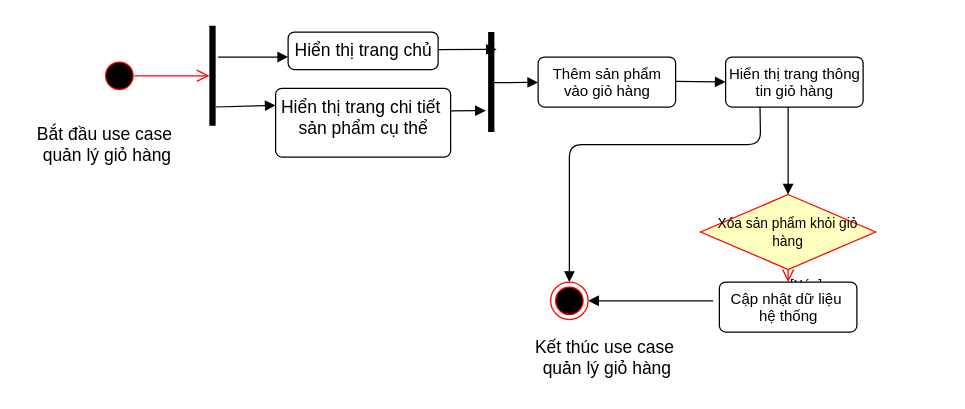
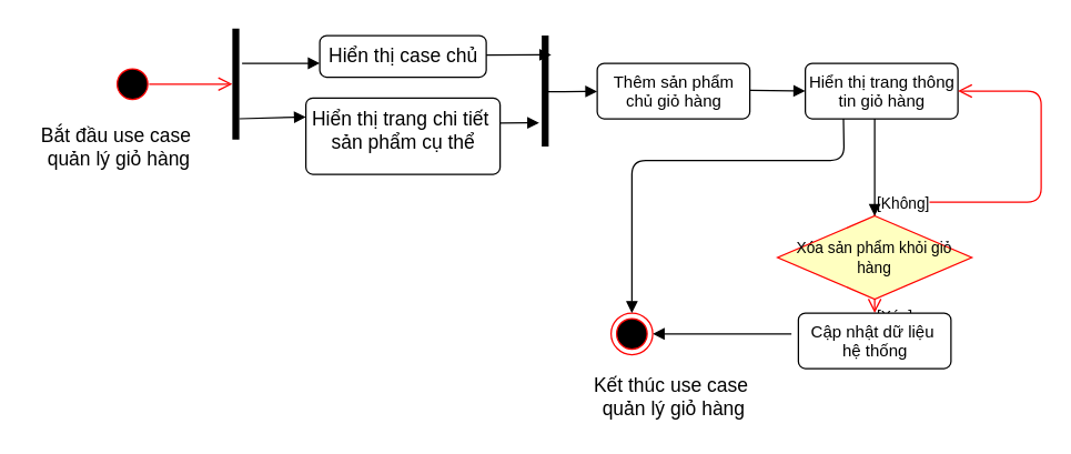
  <mxCell id="0" />
  <mxCell id="1" parent="0" />
  <mxCell id="2" value="" style="ellipse;html=1;shape=startState;fillColor=#000000;strokeColor=#ff0000;" vertex="1" parent="1"><mxGeometry x="80" y="45" width="30" height="30" as="geometry" /></mxCell>
  <mxCell id="3" value="" style="edgeStyle=orthogonalEdgeStyle;html=1;verticalAlign=bottom;endArrow=open;endSize=8;strokeColor=#ff0000;" edge="1" parent="1"><mxGeometry relative="1" as="geometry"><mxPoint x="167" y="60" as="targetPoint" /><mxPoint x="107" y="60" as="sourcePoint" /></mxGeometry></mxCell>
  <mxCell id="4" value="" style="html=1;points=[];perimeter=orthogonalPerimeter;fillColor=#000000;strokeColor=none;" vertex="1" parent="1"><mxGeometry x="167" y="20" width="5" height="80" as="geometry" /></mxCell>
  <mxCell id="5" value="" style="html=1;verticalAlign=bottom;endArrow=block;" edge="1" parent="1"><mxGeometry width="80" relative="1" as="geometry"><mxPoint x="174" y="45" as="sourcePoint" /><mxPoint x="230" y="45" as="targetPoint" /></mxGeometry></mxCell>
  <mxCell id="6" value="" style="html=1;verticalAlign=bottom;endArrow=block;entryX=0;entryY=0.25;entryDx=0;entryDy=0;" edge="1" parent="1" target="8"><mxGeometry width="80" relative="1" as="geometry"><mxPoint x="172" y="85" as="sourcePoint" /><mxPoint x="230" y="85" as="targetPoint" /></mxGeometry></mxCell>
- <mxCell id="7" value="&lt;font style=&quot;font-size: 14px&quot;&gt;Hiển thị trang chủ&lt;/font&gt;" style="html=1;align=center;verticalAlign=top;rounded=1;absoluteArcSize=1;arcSize=10;dashed=0;" vertex="1" parent="1"><mxGeometry x="230" y="25" width="120" height="30" as="geometry" /></mxCell>
+ <mxCell id="7" value="&lt;font style=&quot;font-size: 14px&quot;&gt;Hiển thị case chủ&lt;/font&gt;" style="html=1;align=center;verticalAlign=top;rounded=1;absoluteArcSize=1;arcSize=10;dashed=0;" vertex="1" parent="1"><mxGeometry x="230" y="25" width="120" height="30" as="geometry" /></mxCell>
  <mxCell id="8" value="&lt;font style=&quot;font-size: 14px&quot;&gt;Hiển thị trang chi tiết&amp;nbsp;&lt;br&gt;sản phẩm cụ thể&lt;/font&gt;" style="html=1;align=center;verticalAlign=top;rounded=1;absoluteArcSize=1;arcSize=10;dashed=0;" vertex="1" parent="1"><mxGeometry x="220" y="70" width="140" height="55" as="geometry" /></mxCell>
  <mxCell id="9" value="" style="html=1;points=[];perimeter=orthogonalPerimeter;fillColor=#000000;strokeColor=none;" vertex="1" parent="1"><mxGeometry x="390" y="25" width="5" height="80" as="geometry" /></mxCell>
  <mxCell id="10" value="" style="html=1;verticalAlign=bottom;endArrow=block;entryX=1.376;entryY=0.174;entryDx=0;entryDy=0;entryPerimeter=0;" edge="1" parent="1" target="9"><mxGeometry width="80" relative="1" as="geometry"><mxPoint x="350" y="39" as="sourcePoint" /><mxPoint x="390" y="-5" as="targetPoint" /></mxGeometry></mxCell>
  <mxCell id="11" value="" style="html=1;verticalAlign=bottom;endArrow=block;entryX=-0.367;entryY=0.787;entryDx=0;entryDy=0;entryPerimeter=0;" edge="1" parent="1" target="9"><mxGeometry width="80" relative="1" as="geometry"><mxPoint x="360" y="88" as="sourcePoint" /><mxPoint x="380" y="92" as="targetPoint" /></mxGeometry></mxCell>
- <mxCell id="12" value="Thêm sản phẩm &lt;br&gt;vào giỏ hàng" style="html=1;align=center;verticalAlign=top;rounded=1;absoluteArcSize=1;arcSize=10;dashed=0;" vertex="1" parent="1"><mxGeometry x="430" y="45" width="110" height="40" as="geometry" /></mxCell>
+ <mxCell id="12" value="Thêm sản phẩm &lt;br&gt;chủ giỏ hàng" style="html=1;align=center;verticalAlign=top;rounded=1;absoluteArcSize=1;arcSize=10;dashed=0;" vertex="1" parent="1"><mxGeometry x="430" y="45" width="110" height="40" as="geometry" /></mxCell>
  <mxCell id="13" value="" style="html=1;verticalAlign=bottom;endArrow=block;exitX=0.277;exitY=0.507;exitDx=0;exitDy=0;exitPerimeter=0;" edge="1" parent="1" source="9" target="12"><mxGeometry x="0.542" y="48" width="80" relative="1" as="geometry"><mxPoint x="360" y="45" as="sourcePoint" /><mxPoint x="440" y="45" as="targetPoint" /><mxPoint as="offset" /></mxGeometry></mxCell>
  <mxCell id="14" value="Hiển thị trang thông &lt;br&gt;tin giỏ hàng" style="html=1;align=center;verticalAlign=top;rounded=1;absoluteArcSize=1;arcSize=10;dashed=0;" vertex="1" parent="1"><mxGeometry x="580" y="45" width="110" height="40" as="geometry" /></mxCell>
  <mxCell id="15" value="&lt;font style=&quot;font-size: 11px&quot;&gt;Xóa sản phẩm khỏi giỏ hàng&lt;/font&gt;" style="rhombus;whiteSpace=wrap;html=1;fillColor=#ffffc0;strokeColor=#ff0000;" vertex="1" parent="1"><mxGeometry x="560" y="155" width="140" height="60" as="geometry" /></mxCell>
+ <mxCell id="16" value="[Không]" style="edgeStyle=orthogonalEdgeStyle;html=1;align=left;verticalAlign=bottom;endArrow=open;endSize=8;strokeColor=#ff0000;entryX=1;entryY=0.5;entryDx=0;entryDy=0;" edge="1" source="15" parent="1" target="14"><mxGeometry x="-1" relative="1" as="geometry"><mxPoint x="760" y="65" as="targetPoint" /><Array as="points"><mxPoint x="750" y="145" /><mxPoint x="750" y="65" /></Array></mxGeometry></mxCell>
  <mxCell id="17" value="[Xóa]" style="edgeStyle=orthogonalEdgeStyle;html=1;align=left;verticalAlign=top;endArrow=open;endSize=8;strokeColor=#ff0000;" edge="1" source="15" parent="1"><mxGeometry x="-1" relative="1" as="geometry"><mxPoint x="630" y="225" as="targetPoint" /></mxGeometry></mxCell>
  <mxCell id="18" value="" style="html=1;verticalAlign=bottom;endArrow=block;" edge="1" parent="1"><mxGeometry x="-1" y="-100" width="80" relative="1" as="geometry"><mxPoint x="540" y="64.5" as="sourcePoint" /><mxPoint x="580" y="65" as="targetPoint" /><mxPoint x="-80" y="-40" as="offset" /></mxGeometry></mxCell>
  <mxCell id="19" value="Cập nhật dữ liệu&amp;nbsp;&lt;br&gt;hệ thống" style="html=1;align=center;verticalAlign=top;rounded=1;absoluteArcSize=1;arcSize=10;dashed=0;" vertex="1" parent="1"><mxGeometry x="575" y="225" width="110" height="40" as="geometry" /></mxCell>
  <mxCell id="20" value="" style="html=1;verticalAlign=bottom;endArrow=block;" edge="1" parent="1" target="21"><mxGeometry x="-1" y="42" width="80" relative="1" as="geometry"><mxPoint x="570" y="240" as="sourcePoint" /><mxPoint x="530" y="355" as="targetPoint" /><mxPoint x="-30" y="12" as="offset" /></mxGeometry></mxCell>
  <mxCell id="21" value="" style="ellipse;html=1;shape=endState;fillColor=#000000;strokeColor=#ff0000;" vertex="1" parent="1"><mxGeometry x="440" y="225" width="30" height="30" as="geometry" /></mxCell>
  <mxCell id="22" value="" style="html=1;verticalAlign=bottom;endArrow=block;exitX=0.25;exitY=1;exitDx=0;exitDy=0;entryX=0.5;entryY=0;entryDx=0;entryDy=0;" edge="1" parent="1" source="14" target="21"><mxGeometry x="-0.5" y="50" width="80" relative="1" as="geometry"><mxPoint x="405" y="185" as="sourcePoint" /><mxPoint x="485" y="185" as="targetPoint" /><Array as="points"><mxPoint x="608" y="115" /><mxPoint x="455" y="115" /></Array><mxPoint as="offset" /></mxGeometry></mxCell>
  <mxCell id="23" value="" style="html=1;verticalAlign=bottom;endArrow=block;entryX=0.5;entryY=0;entryDx=0;entryDy=0;" edge="1" parent="1" target="15"><mxGeometry x="-0.25" y="40" width="80" relative="1" as="geometry"><mxPoint x="630" y="85" as="sourcePoint" /><mxPoint x="635" y="135" as="targetPoint" /><mxPoint as="offset" /></mxGeometry></mxCell>
  <mxCell id="24" value="&lt;font style=&quot;font-size: 14px&quot;&gt;Kết thúc use case&amp;nbsp;&lt;br&gt;quản lý giỏ hàng&lt;/font&gt;" style="text;html=1;align=center;verticalAlign=middle;resizable=0;points=[];autosize=1;" vertex="1" parent="1"><mxGeometry x="420" y="265" width="130" height="40" as="geometry" /></mxCell>
- <mxCell id="25" value="&lt;font style=&quot;font-size: 14px&quot;&gt;Bắt đầu use case&amp;nbsp;&lt;br&gt;quản lý giỏ hàng&lt;/font&gt;" style="text;html=1;align=center;verticalAlign=middle;resizable=0;points=[];autosize=1;" vertex="1" parent="1"><mxGeometry x="20" y="95" width="130" height="40" as="geometry" /></mxCell>
+ <mxCell id="25" value="&lt;font style=&quot;font-size: 14px&quot;&gt;Bắt đầu use case&amp;nbsp;&lt;br&gt;quản lý giỏ hàng&lt;/font&gt;" style="text;html=1;align=center;verticalAlign=middle;resizable=0;points=[];autosize=1;" vertex="1" parent="1"><mxGeometry x="20" y="85" width="130" height="40" as="geometry" /></mxCell>
